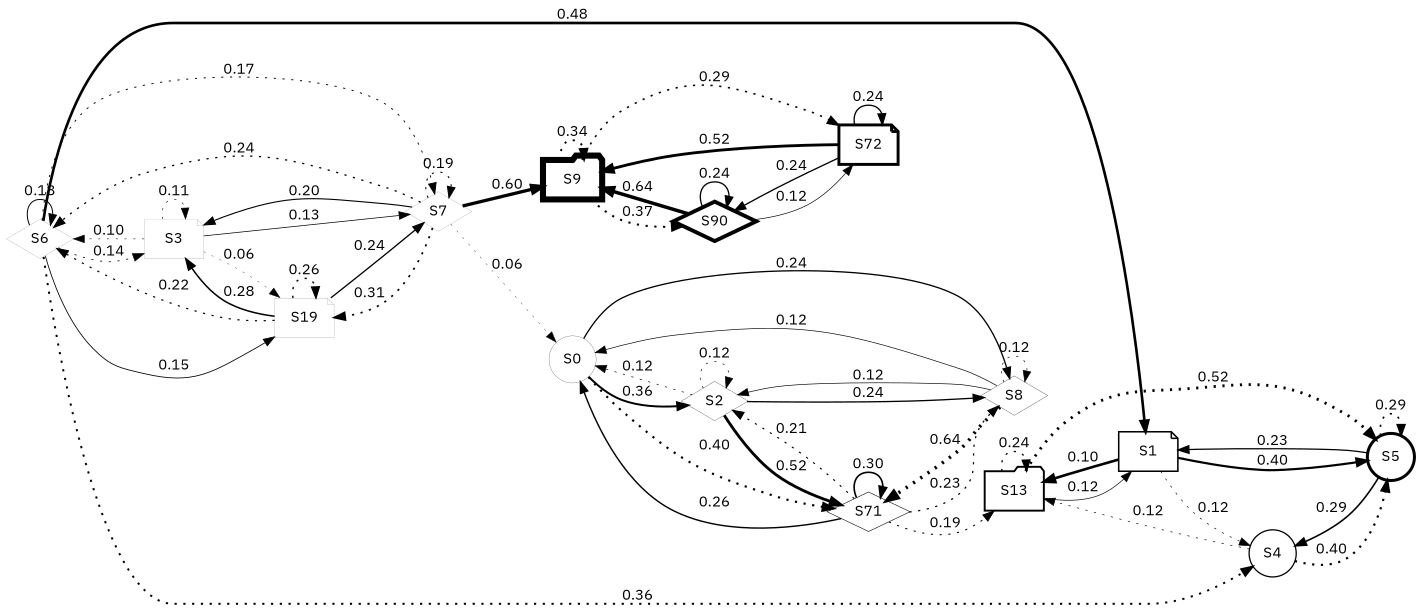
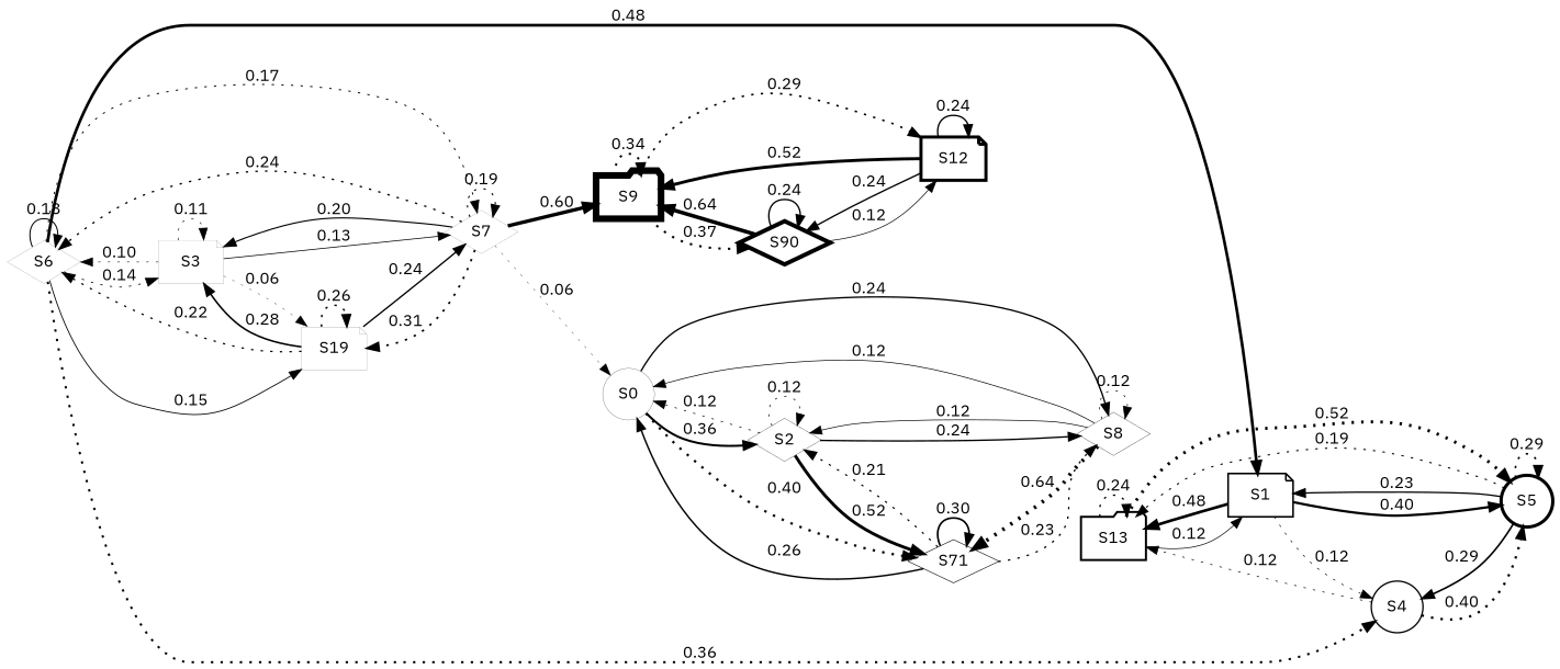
  digraph {
    fontname="IBM Plex Sans"
    rankdir=LR
    node [fontname="IBM Plex Sans" penwidth=0.1 shape=diamond]
    edge [fontname="IBM Plex Sans" penwidth=0.60 style=dotted]
    n1 [label=S0 penwidth=0.189446 shape=circle]
    n2 [label=S2 penwidth=0.232288]
    n3 [label=S8 penwidth=0.247573]
    n4 [label=S71 penwidth=0.507164]
    n5 [label=S1 penwidth=1.4012 shape=note]
    n6 [label=S4 penwidth=1.17117 shape=circle]
    n7 [label=S5 penwidth=2.73326 shape=circle]
    n8 [label=S13 penwidth=1.7532 shape=folder]
    n9 [label=S3 shape=note]
    n10 [label=S6]
    n11 [label=S7]
    n12 [label=S19 shape=note]
    n13 [label=S9 penwidth=5.54489 shape=folder]
    n14 [label=S90 penwidth=3.54437]
-   n15 [label=S72 penwidth=2.67545 shape=note]
+   n15 [label=S12 penwidth=2.67545 shape=note]
    n1 -> n2 [label=0.36 penwidth=1.80 style=solid]
    n1 -> n3 [label=0.24 penwidth=1.20 style=solid]
    n1 -> n4 [label=0.40 penwidth=2.00]
    n2 -> n1 [label=0.12]
    n2 -> n2 [label=0.12]
    n2 -> n3 [label=0.24 penwidth=1.20 style=solid]
    n2 -> n4 [label=0.52 penwidth=2.60 style=solid]
    n3 -> n1 [label=0.12 style=solid]
    n3 -> n2 [label=0.12 style=solid]
    n3 -> n3 [label=0.12]
    n3 -> n4 [label=0.64 penwidth=3.20]
    n4 -> n1 [label=0.26 penwidth=1.30 style=solid]
    n4 -> n2 [label=0.21 penwidth=1.05]
    n4 -> n3 [label=0.23 penwidth=1.15]
    n4 -> n4 [label=0.30 penwidth=1.50 style=solid]
    n5 -> n6 [label=0.12]
    n5 -> n7 [label=0.40 penwidth=2.00 style=solid]
-   n5 -> n8 [label=0.10 penwidth=2.40 style=solid]
+   n5 -> n8 [label=0.48 penwidth=2.40 style=solid]
    n6 -> n7 [label=0.40 penwidth=2.00]
    n6 -> n8 [label=0.12]
    n7 -> n5 [label=0.23 penwidth=1.15 style=solid]
    n7 -> n6 [label=0.29 penwidth=1.45 style=solid]
    n7 -> n7 [label=0.29 penwidth=1.45]
-   n4 -> n8 [label=0.19 penwidth=0.95]
+   n7 -> n8 [label=0.19 penwidth=0.95]
    n8 -> n5 [label=0.12 style=solid]
    n8 -> n7 [label=0.52 penwidth=2.60]
    n8 -> n8 [label=0.24 penwidth=1.20]
    n9 -> n9 [label=0.11 penwidth=0.55]
    n9 -> n10 [label=0.10 penwidth=0.50]
    n9 -> n11 [label=0.13 penwidth=0.65 style=solid]
    n9 -> n12 [label=0.06 penwidth=0.30]
    n10 -> n5 [label=0.48 penwidth=2.40 style=solid]
    n10 -> n6 [label=0.36 penwidth=1.80]
    n10 -> n9 [label=0.14 penwidth=0.70]
    n10 -> n10 [label=0.18 penwidth=0.90 style=solid]
    n10 -> n11 [label=0.17 penwidth=0.85]
    n10 -> n12 [label=0.15 penwidth=0.75 style=solid]
    n11 -> n1 [label=0.06 penwidth=0.30]
    n11 -> n9 [label=0.20 penwidth=1.00 style=solid]
    n11 -> n10 [label=0.24 penwidth=1.20]
    n11 -> n11 [label=0.19 penwidth=0.95]
    n11 -> n12 [label=0.31 penwidth=1.55]
    n11 -> n13 [label=0.60 penwidth=3.00 style=solid]
    n12 -> n9 [label=0.28 penwidth=1.40 style=solid]
    n12 -> n10 [label=0.22 penwidth=1.10]
    n12 -> n11 [label=0.24 penwidth=1.20 style=solid]
    n12 -> n12 [label=0.26 penwidth=1.30]
    n13 -> n13 [label=0.34 penwidth=1.70]
    n13 -> n14 [label=0.37 penwidth=1.85]
    n13 -> n15 [label=0.29 penwidth=1.45]
    n14 -> n13 [label=0.64 penwidth=3.20 style=solid]
    n14 -> n14 [label=0.24 penwidth=1.20 style=solid]
    n14 -> n15 [label=0.12 style=solid]
    n15 -> n13 [label=0.52 penwidth=2.60 style=solid]
    n15 -> n14 [label=0.24 penwidth=1.20 style=solid]
    n15 -> n15 [label=0.24 penwidth=1.20 style=solid]
  }
